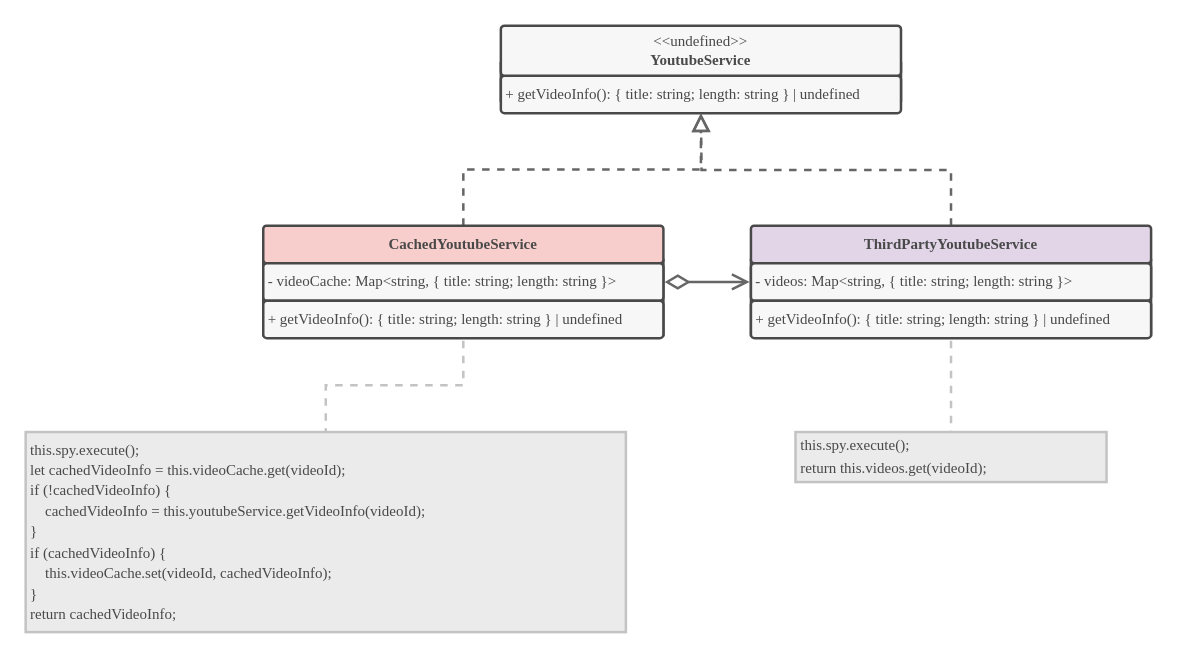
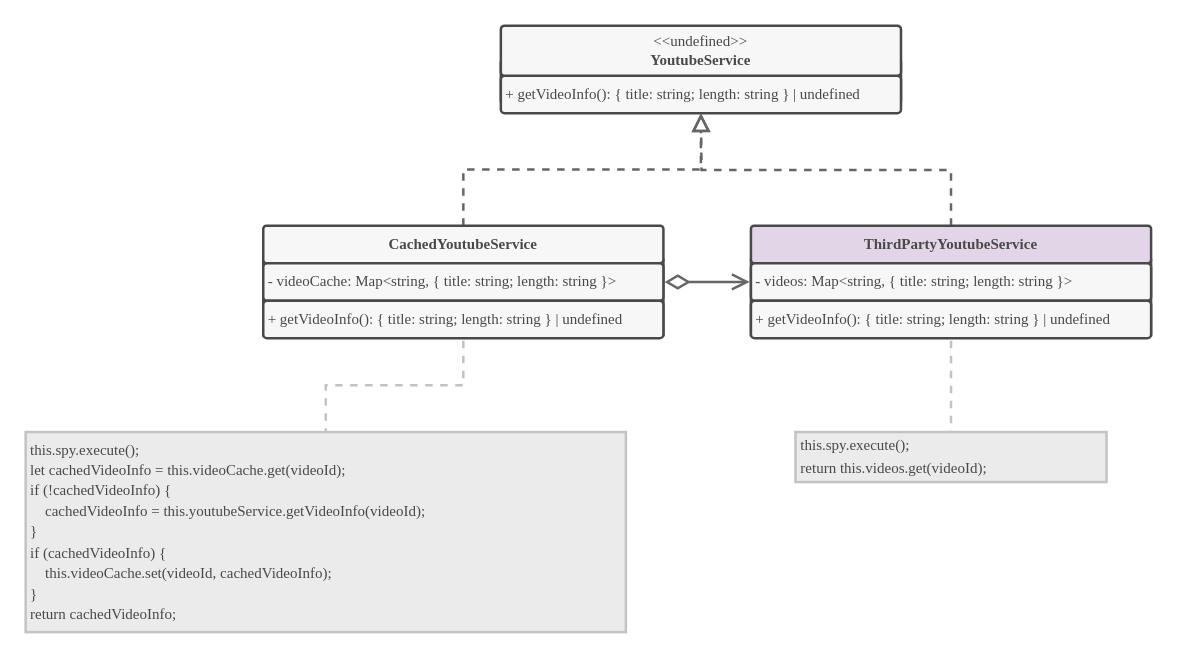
  <mxCell id="0" />
  <mxCell id="1" parent="0" />
  <mxCell id="2" value="" style="whiteSpace=wrap;html=1;strokeColor=#494949;fillColor=#494949;container=0;strokeWidth=2;" vertex="1" parent="1"><mxGeometry x="400" y="49.93" width="320" height="30" as="geometry" /></mxCell>
  <mxCell id="3" value="&lt;font color=&quot;#494949&quot;&gt;&lt;font style=&quot;&quot; data-font-src=&quot;https://fonts.googleapis.com/css?family=Nunito&quot; face=&quot;Nunito&quot;&gt;+ getVideoInfo():&amp;nbsp;&lt;/font&gt;&lt;font style=&quot;&quot; data-font-src=&quot;https://fonts.googleapis.com/css?family=Nunito&quot; face=&quot;Nunito&quot;&gt;{ title: string; length: string } | undefined&lt;/font&gt;&lt;/font&gt;" style="rounded=1;whiteSpace=wrap;html=1;arcSize=6;fillColor=#F7F7F7;strokeColor=#494949;align=left;spacingLeft=2;container=0;strokeWidth=2;absoluteArcSize=1;" vertex="1" parent="1"><mxGeometry x="400" y="60" width="320" height="30" as="geometry" /></mxCell>
  <mxCell id="4" value="&lt;font face=&quot;Nunito&quot; color=&quot;#494949&quot;&gt;&amp;lt;&amp;lt;undefined&amp;gt;&amp;gt;&lt;br&gt;&lt;b&gt;YoutubeService&lt;/b&gt;&lt;br&gt;&lt;/font&gt;" style="rounded=1;whiteSpace=wrap;html=1;arcSize=6;fillColor=#F7F7F7;strokeColor=#494949;container=1;strokeWidth=2;absoluteArcSize=1;collapsible=0;" vertex="1" parent="1"><mxGeometry x="400" y="20" width="320" height="40" as="geometry" /></mxCell>
  <mxCell id="5" value="" style="whiteSpace=wrap;html=1;fillColor=#494949;strokeColor=#494949;container=0;strokeWidth=2;" vertex="1" parent="1"><mxGeometry x="210" y="207.5" width="320" height="60" as="geometry" /></mxCell>
  <mxCell id="6" style="edgeStyle=orthogonalEdgeStyle;html=1;entryX=0.5;entryY=1;entryDx=0;entryDy=0;fontFamily=Helvetica;fontSource=https%3A%2F%2Ffonts.googleapis.com%2Fcss%3Ffamily%3DNunito;fontColor=default;endArrow=block;rounded=0;strokeColor=#666666;targetPerimeterSpacing=0;dashed=1;endFill=0;strokeWidth=2;endSize=10;startSize=10;" edge="1" parent="1" source="7" target="3"><mxGeometry relative="1" as="geometry" /></mxCell>
- <mxCell id="7" value="&lt;font face=&quot;Nunito&quot; color=&quot;#494949&quot;&gt;&lt;b&gt;CachedYoutubeService&lt;/b&gt;&lt;/font&gt;" style="rounded=1;whiteSpace=wrap;html=1;arcSize=5;fillColor=#f8cecc;strokeColor=#494949;strokeWidth=2;container=0;absoluteArcSize=1;" vertex="1" parent="1"><mxGeometry x="210" y="180" width="320" height="30" as="geometry" /></mxCell>
+ <mxCell id="7" value="&lt;font face=&quot;Nunito&quot; color=&quot;#494949&quot;&gt;&lt;b&gt;CachedYoutubeService&lt;/b&gt;&lt;/font&gt;" style="rounded=1;whiteSpace=wrap;html=1;arcSize=5;fillColor=#F7F7F7;strokeColor=#494949;strokeWidth=2;container=0;absoluteArcSize=1;" vertex="1" parent="1"><mxGeometry x="210" y="180" width="320" height="30" as="geometry" /></mxCell>
  <mxCell id="8" style="edgeStyle=orthogonalEdgeStyle;html=1;fontFamily=Helvetica;fontSource=https%3A%2F%2Ffonts.googleapis.com%2Fcss%3Ffamily%3DFira%2BCode%2BMedium;fontColor=default;endArrow=open;rounded=0;strokeColor=#666666;strokeWidth=2;startArrow=diamondThin;startFill=0;endFill=0;startSize=15;endSize=10;sourcePerimeterSpacing=1;targetPerimeterSpacing=1;" edge="1" parent="1" source="9" target="15"><mxGeometry relative="1" as="geometry" /></mxCell>
  <mxCell id="9" value="&lt;font face=&quot;Nunito&quot;&gt;- videoCache: Map&amp;lt;string, { title: string; length: string }&amp;gt;&lt;/font&gt;" style="rounded=1;whiteSpace=wrap;html=1;arcSize=6;fillColor=#F7F7F7;strokeColor=#494949;align=left;perimeterSpacing=0;spacingLeft=2;fontColor=#494949;strokeWidth=2;container=0;absoluteArcSize=1;" vertex="1" parent="1"><mxGeometry x="210" y="210" width="320" height="30" as="geometry" /></mxCell>
  <mxCell id="10" style="edgeStyle=orthogonalEdgeStyle;html=1;entryX=0.5;entryY=0;entryDx=0;entryDy=0;fontFamily=Helvetica;fontSource=https%3A%2F%2Ffonts.googleapis.com%2Fcss%3Ffamily%3DFira%2BCode%2BMedium;fontColor=default;endArrow=none;rounded=0;strokeColor=#C3C3C3;strokeWidth=2;startArrow=none;startFill=0;endFill=0;startSize=15;endSize=10;sourcePerimeterSpacing=2;targetPerimeterSpacing=1;dashed=1;" edge="1" parent="1" source="11" target="19"><mxGeometry relative="1" as="geometry" /></mxCell>
  <mxCell id="11" value="&lt;font color=&quot;#494949&quot;&gt;&lt;font style=&quot;&quot; data-font-src=&quot;https://fonts.googleapis.com/css?family=Nunito&quot; face=&quot;Nunito&quot;&gt;+ getVideoInfo():&amp;nbsp;&lt;/font&gt;&lt;font style=&quot;&quot; data-font-src=&quot;https://fonts.googleapis.com/css?family=Nunito&quot; face=&quot;Nunito&quot;&gt;{ title: string; length: string } | undefined&lt;/font&gt;&lt;/font&gt;" style="rounded=1;whiteSpace=wrap;html=1;arcSize=6;fillColor=#F7F7F7;strokeColor=#494949;align=left;spacingLeft=2;container=0;strokeWidth=2;absoluteArcSize=1;" vertex="1" parent="1"><mxGeometry x="210" y="240" width="320" height="30" as="geometry" /></mxCell>
  <mxCell id="12" value="" style="whiteSpace=wrap;html=1;fillColor=#494949;strokeColor=#494949;container=0;strokeWidth=2;" vertex="1" parent="1"><mxGeometry x="600" y="207.5" width="320" height="60" as="geometry" /></mxCell>
  <mxCell id="13" style="edgeStyle=orthogonalEdgeStyle;html=1;fontFamily=Helvetica;fontSource=https%3A%2F%2Ffonts.googleapis.com%2Fcss%3Ffamily%3DNunito;fontColor=default;endArrow=block;rounded=0;strokeColor=#666666;targetPerimeterSpacing=0;dashed=1;endFill=0;strokeWidth=2;endSize=10;startSize=10;exitX=0.5;exitY=0;exitDx=0;exitDy=0;" edge="1" parent="1" source="14"><mxGeometry relative="1" as="geometry"><mxPoint x="560" as="targetPoint" y="90" /></mxGeometry></mxCell>
  <mxCell id="14" value="&lt;font face=&quot;Nunito&quot; color=&quot;#494949&quot;&gt;&lt;b&gt;ThirdPartyYoutubeService&lt;/b&gt;&lt;/font&gt;" style="rounded=1;whiteSpace=wrap;html=1;arcSize=5;fillColor=#e1d5e7;strokeColor=#494949;strokeWidth=2;container=0;absoluteArcSize=1;" vertex="1" parent="1"><mxGeometry x="600" y="180" width="320" height="30" as="geometry" /></mxCell>
  <mxCell id="15" value="&lt;font face=&quot;Nunito&quot;&gt;- videos:&amp;nbsp;&lt;/font&gt;&lt;span style=&quot;font-family: Nunito;&quot;&gt;Map&amp;lt;string, { title: string; length: string }&amp;gt;&lt;/span&gt;" style="rounded=1;whiteSpace=wrap;html=1;arcSize=6;fillColor=#F7F7F7;strokeColor=#494949;align=left;perimeterSpacing=0;spacingLeft=2;fontColor=#494949;strokeWidth=2;container=0;absoluteArcSize=1;" vertex="1" parent="1"><mxGeometry x="600" y="210" width="320" height="30" as="geometry" /></mxCell>
  <mxCell id="16" style="edgeStyle=none;html=1;entryX=0.5;entryY=0;entryDx=0;entryDy=0;fontFamily=Helvetica;fontSource=https%3A%2F%2Ffonts.googleapis.com%2Fcss%3Ffamily%3DFira%2BCode%2BMedium;fontColor=default;endArrow=none;rounded=0;strokeColor=#C3C3C3;strokeWidth=2;startArrow=none;startFill=0;endFill=0;startSize=15;endSize=10;sourcePerimeterSpacing=2;targetPerimeterSpacing=1;dashed=1;" edge="1" parent="1" source="17" target="18"><mxGeometry relative="1" as="geometry" /></mxCell>
  <mxCell id="17" value="&lt;font color=&quot;#494949&quot;&gt;&lt;font style=&quot;&quot; data-font-src=&quot;https://fonts.googleapis.com/css?family=Nunito&quot; face=&quot;Nunito&quot;&gt;+ getVideoInfo():&amp;nbsp;&lt;/font&gt;&lt;font style=&quot;&quot; data-font-src=&quot;https://fonts.googleapis.com/css?family=Nunito&quot; face=&quot;Nunito&quot;&gt;{ title: string; length: string } | undefined&lt;/font&gt;&lt;/font&gt;" style="rounded=1;whiteSpace=wrap;html=1;arcSize=6;fillColor=#F7F7F7;strokeColor=#494949;align=left;spacingLeft=2;container=0;strokeWidth=2;absoluteArcSize=1;" vertex="1" parent="1"><mxGeometry x="600" y="240" width="320" height="30" as="geometry" /></mxCell>
  <mxCell id="18" value="&lt;div style=&quot;line-height: 26px;&quot;&gt;&lt;div style=&quot;line-height: 26px;&quot;&gt;&lt;div style=&quot;line-height: 26px;&quot;&gt;&lt;div style=&quot;line-height: 147%;&quot;&gt;&lt;div style=&quot;line-height: 147%;&quot;&gt;&lt;font data-font-src=&quot;https://fonts.googleapis.com/css?family=Fira+Code+Medium&quot; face=&quot;Fira Code Medium&quot;&gt;this.spy.execute();&lt;/font&gt;&lt;/div&gt;&lt;div style=&quot;line-height: 147%;&quot;&gt;&lt;font data-font-src=&quot;https://fonts.googleapis.com/css?family=Fira+Code+Medium&quot; face=&quot;Fira Code Medium&quot;&gt;return this.videos.get(videoId);&lt;/font&gt;&lt;/div&gt;&lt;/div&gt;&lt;/div&gt;&lt;/div&gt;&lt;/div&gt;" style="rounded=0;whiteSpace=wrap;html=1;fontColor=#494949;strokeColor=#C3C3C3;fillColor=#EBEBEB;align=left;verticalAlign=middle;spacingLeft=2;spacingRight=1;strokeWidth=2;" vertex="1" parent="1"><mxGeometry x="635.63" y="345" width="248.75" height="40" as="geometry" /></mxCell>
  <mxCell id="19" value="&lt;div style=&quot;line-height: 26px;&quot;&gt;&lt;div style=&quot;line-height: 26px;&quot;&gt;&lt;div style=&quot;line-height: 26px;&quot;&gt;&lt;div style=&quot;line-height: 147%;&quot;&gt;&lt;div style=&quot;line-height: 147%;&quot;&gt;&lt;div style=&quot;line-height: 137%;&quot;&gt;&lt;div style=&quot;line-height: 137%;&quot;&gt;&lt;font data-font-src=&quot;https://fonts.googleapis.com/css?family=Fira+Code+Medium&quot; face=&quot;Fira Code Medium&quot;&gt;this.spy.execute();&lt;/font&gt;&lt;/div&gt;&lt;div style=&quot;line-height: 137%;&quot;&gt;&lt;font data-font-src=&quot;https://fonts.googleapis.com/css?family=Fira+Code+Medium&quot; face=&quot;Fira Code Medium&quot;&gt;let cachedVideoInfo = this.videoCache.get(videoId);&lt;/font&gt;&lt;/div&gt;&lt;div style=&quot;line-height: 137%;&quot;&gt;&lt;font data-font-src=&quot;https://fonts.googleapis.com/css?family=Fira+Code+Medium&quot; face=&quot;Fira Code Medium&quot;&gt;if (!cachedVideoInfo) {&lt;/font&gt;&lt;/div&gt;&lt;div style=&quot;line-height: 137%;&quot;&gt;&lt;font data-font-src=&quot;https://fonts.googleapis.com/css?family=Fira+Code+Medium&quot; face=&quot;Fira Code Medium&quot;&gt;&amp;nbsp; &amp;nbsp; cachedVideoInfo = this.youtubeService.getVideoInfo(videoId);&lt;/font&gt;&lt;/div&gt;&lt;div style=&quot;line-height: 137%;&quot;&gt;&lt;font data-font-src=&quot;https://fonts.googleapis.com/css?family=Fira+Code+Medium&quot; face=&quot;Fira Code Medium&quot;&gt;}&lt;/font&gt;&lt;/div&gt;&lt;div style=&quot;line-height: 137%;&quot;&gt;&lt;span style=&quot;font-family: &amp;quot;Fira Code Medium&amp;quot;; background-color: initial;&quot;&gt;if (cachedVideoInfo) {&lt;/span&gt;&lt;/div&gt;&lt;div style=&quot;line-height: 137%;&quot;&gt;&lt;span style=&quot;font-family: &amp;quot;Fira Code Medium&amp;quot;; background-color: initial;&quot;&gt;&amp;nbsp; &amp;nbsp; this.videoCache.set(videoId, cachedVideoInfo);&lt;/span&gt;&lt;/div&gt;&lt;div style=&quot;line-height: 137%;&quot;&gt;&lt;span style=&quot;font-family: &amp;quot;Fira Code Medium&amp;quot;; background-color: initial;&quot;&gt;}&lt;/span&gt;&lt;/div&gt;&lt;div style=&quot;line-height: 137%;&quot;&gt;&lt;font data-font-src=&quot;https://fonts.googleapis.com/css?family=Fira+Code+Medium&quot; face=&quot;Fira Code Medium&quot;&gt;return cachedVideoInfo;&lt;/font&gt;&lt;/div&gt;&lt;/div&gt;&lt;/div&gt;&lt;/div&gt;&lt;/div&gt;&lt;/div&gt;&lt;/div&gt;" style="rounded=0;whiteSpace=wrap;html=1;fontColor=#494949;strokeColor=#C3C3C3;fillColor=#EBEBEB;align=left;verticalAlign=middle;spacingLeft=2;spacingRight=1;strokeWidth=2;" vertex="1" parent="1"><mxGeometry x="20" y="345" width="480" height="160" as="geometry" /></mxCell>
